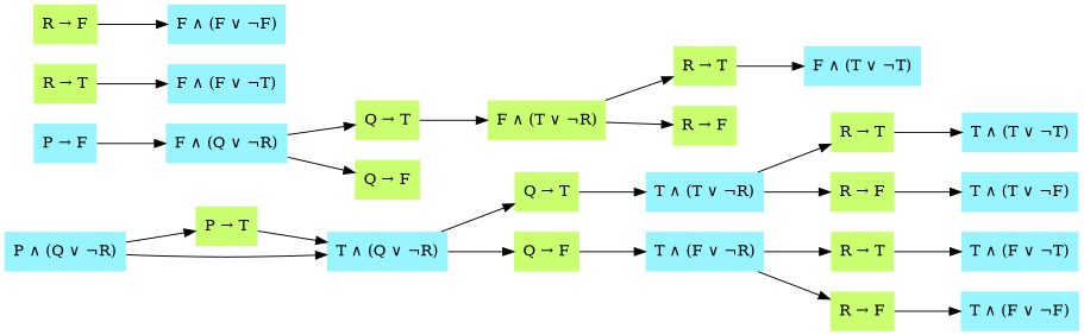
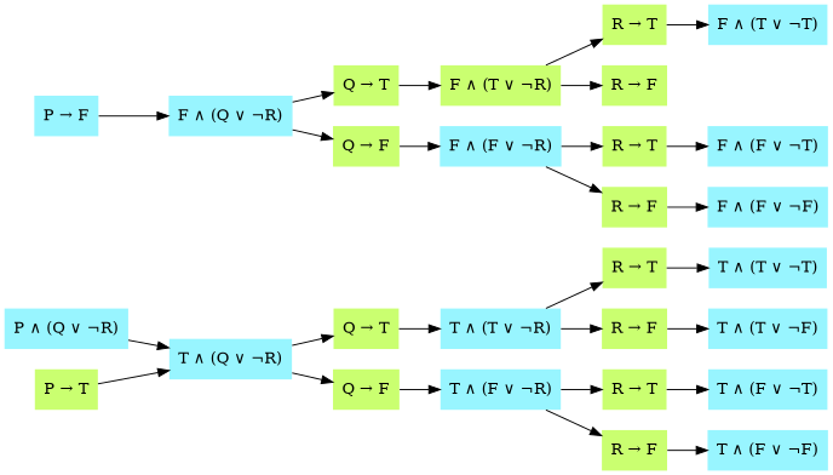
  digraph {
    rankdir=LR
    node [color=cadetblue1 shape=plaintext style=filled]
    edge [fontname=Arial]
    n1 [label="P ∧ (Q ∨ ¬R)"]
    n2 [color=darkolivegreen1 label="P → T"]
    n3 [label="T ∧ (Q ∨ ¬R)"]
    n4 [color=darkolivegreen1 fillcolor=cadetblue1 label="P → F"]
    n5 [label="F ∧ (Q ∨ ¬R)"]
    n6 [color=darkolivegreen1 label="Q → T"]
    n7 [color=darkolivegreen1 label="Q → F"]
    n8 [color=darkolivegreen1 label="Q → T"]
    n9 [color=darkolivegreen1 label="Q → F"]
    n10 [label="T ∧ (T ∨ ¬R)"]
    n11 [label="T ∧ (F ∨ ¬R)"]
    n12 [fillcolor=darkolivegreen1 label="F ∧ (T ∨ ¬R)"]
+   n13 [label="F ∧ (F ∨ ¬R)"]
    n14 [color=darkolivegreen1 label="R → T"]
    n15 [color=darkolivegreen1 label="R → F"]
    n16 [color=darkolivegreen1 label="R → T"]
    n17 [color=darkolivegreen1 label="R → F"]
    n18 [label="T ∧ (T ∨ ¬T)"]
    n19 [label="T ∧ (T ∨ ¬F)"]
    n20 [label="T ∧ (F ∨ ¬T)"]
    n21 [label="T ∧ (F ∨ ¬F)"]
    n22 [color=darkolivegreen1 label="R → T"]
    n23 [color=darkolivegreen1 label="R → F"]
    n24 [color=darkolivegreen1 label="R → T"]
    n25 [color=darkolivegreen1 label="R → F"]
    n26 [label="F ∧ (T ∨ ¬T)"]
    n27 [label="F ∧ (F ∨ ¬T)"]
    n28 [label="F ∧ (F ∨ ¬F)"]
-   n1 -> n2
    n1 -> n3
    n2 -> n3
    n3 -> n6
    n3 -> n7
    n4 -> n5
    n5 -> n8
    n5 -> n9
    n6 -> n10
    n7 -> n11
    n8 -> n12
+   n9 -> n13
    n10 -> n14
    n10 -> n15
    n11 -> n16
    n11 -> n17
    n12 -> n22
    n12 -> n23
+   n13 -> n24
+   n13 -> n25
    n14 -> n18
    n15 -> n19
    n16 -> n20
    n17 -> n21
    n22 -> n26
    n24 -> n27
    n25 -> n28
  }
